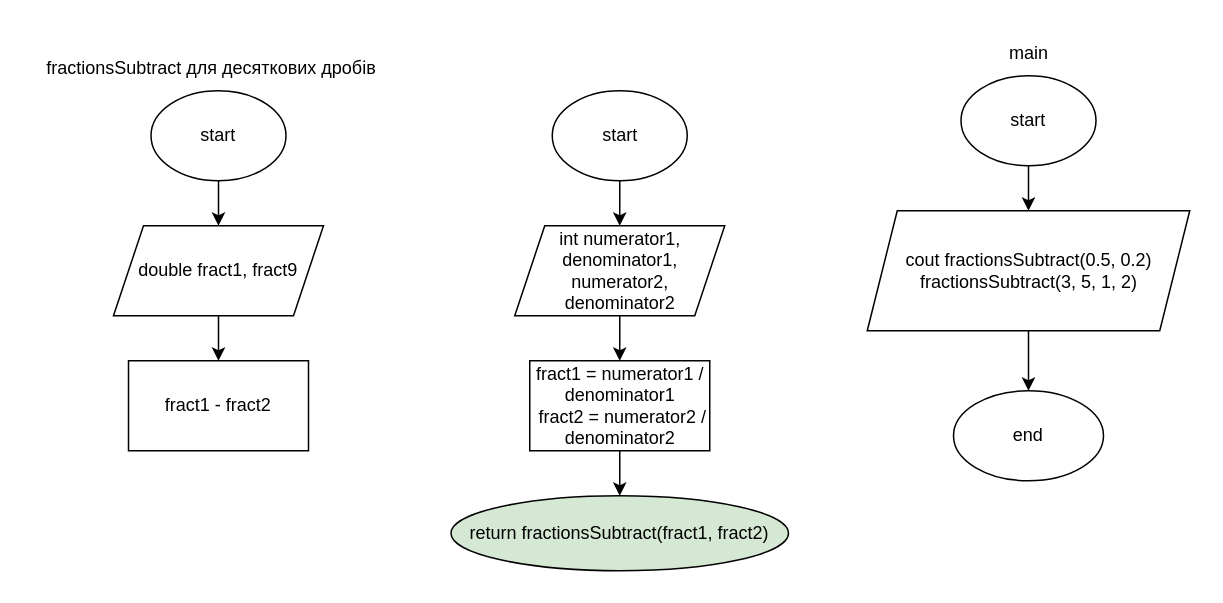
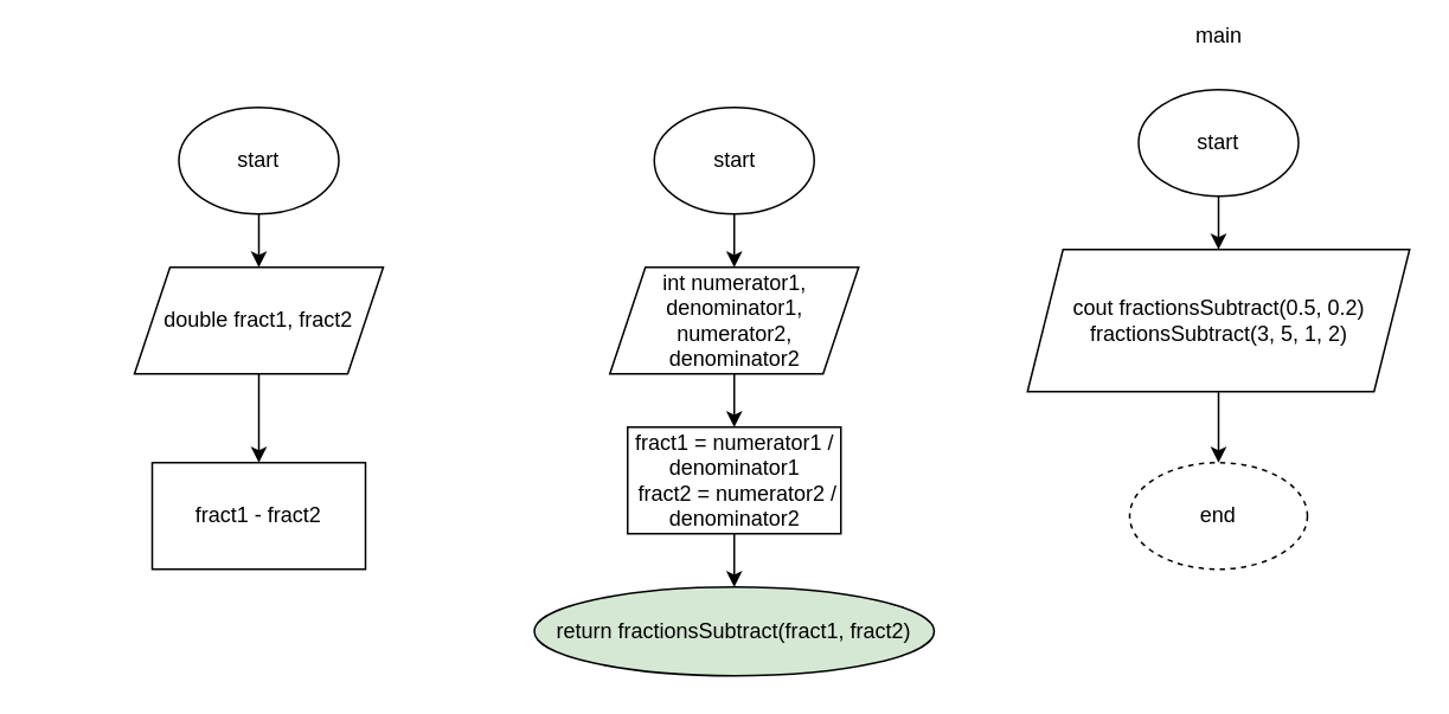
  <mxCell id="0" />
  <mxCell id="1" parent="0" />
  <mxCell id="2" value="" style="edgeStyle=orthogonalEdgeStyle;rounded=0;orthogonalLoop=1;jettySize=auto;html=1;" edge="1" parent="1" source="3" target="8"><mxGeometry relative="1" as="geometry" /></mxCell>
  <mxCell id="3" value="start" style="ellipse;whiteSpace=wrap;html=1;" vertex="1" parent="1"><mxGeometry x="100" y="60" width="90" height="60" as="geometry" /></mxCell>
  <mxCell id="4" value="" style="edgeStyle=orthogonalEdgeStyle;rounded=0;orthogonalLoop=1;jettySize=auto;html=1;" edge="1" parent="1" source="5" target="19"><mxGeometry relative="1" as="geometry" /></mxCell>
  <mxCell id="5" value="start" style="ellipse;whiteSpace=wrap;html=1;" vertex="1" parent="1"><mxGeometry x="640" y="50" width="90" height="60" as="geometry" /></mxCell>
- <mxCell id="6" value="fractionsSubtract для десяткових дробів" style="text;html=1;align=center;verticalAlign=middle;resizable=0;points=[];autosize=1;strokeColor=none;fillColor=none;" vertex="1" parent="1"><mxGeometry x="20" y="30" width="240" height="30" as="geometry" /></mxCell>
  <mxCell id="7" value="" style="edgeStyle=orthogonalEdgeStyle;rounded=0;orthogonalLoop=1;jettySize=auto;html=1;" edge="1" parent="1" source="8" target="9"><mxGeometry relative="1" as="geometry" /></mxCell>
- <mxCell id="8" value="double fract1, fract9" style="shape=parallelogram;perimeter=parallelogramPerimeter;whiteSpace=wrap;html=1;fixedSize=1;" vertex="1" parent="1"><mxGeometry x="75" y="150" width="140" height="60" as="geometry" /></mxCell>
- <mxCell id="9" value="fract1 - fract2" style="rounded=0;whiteSpace=wrap;html=1;" vertex="1" parent="1"><mxGeometry x="85" y="240" width="120" height="60" as="geometry" /></mxCell>
+ <mxCell id="8" value="double fract1, fract2" style="shape=parallelogram;perimeter=parallelogramPerimeter;whiteSpace=wrap;html=1;fixedSize=1;" vertex="1" parent="1"><mxGeometry x="75" y="150" width="140" height="60" as="geometry" /></mxCell>
+ <mxCell id="9" value="fract1 - fract2" style="rounded=0;whiteSpace=wrap;html=1;" vertex="1" parent="1"><mxGeometry x="85" y="260" width="120" height="60" as="geometry" /></mxCell>
  <mxCell id="10" value="" style="edgeStyle=orthogonalEdgeStyle;rounded=0;orthogonalLoop=1;jettySize=auto;html=1;" edge="1" parent="1" source="11" target="14"><mxGeometry relative="1" as="geometry" /></mxCell>
  <mxCell id="11" value="start" style="ellipse;whiteSpace=wrap;html=1;" vertex="1" parent="1"><mxGeometry x="367.5" y="60" width="90" height="60" as="geometry" /></mxCell>
  <mxCell id="12" value="return fractionsSubtract(fract1, fract2)" style="ellipse;whiteSpace=wrap;html=1;fillColor=#d5e8d4;" vertex="1" parent="1"><mxGeometry x="300" y="330" width="225" height="50" as="geometry" /></mxCell>
  <mxCell id="13" value="" style="edgeStyle=orthogonalEdgeStyle;rounded=0;orthogonalLoop=1;jettySize=auto;html=1;" edge="1" parent="1" source="14" target="16"><mxGeometry relative="1" as="geometry" /></mxCell>
  <mxCell id="14" value="int numerator1, denominator1, numerator2, denominator2" style="shape=parallelogram;perimeter=parallelogramPerimeter;whiteSpace=wrap;html=1;fixedSize=1;" vertex="1" parent="1"><mxGeometry x="342.5" y="150" width="140" height="60" as="geometry" /></mxCell>
  <mxCell id="15" value="" style="edgeStyle=orthogonalEdgeStyle;rounded=0;orthogonalLoop=1;jettySize=auto;html=1;" edge="1" parent="1" source="16" target="12"><mxGeometry relative="1" as="geometry" /></mxCell>
  <mxCell id="16" value="fract1 = numerator1 / denominator1&lt;div&gt;&amp;nbsp;fract2 = numerator2 / denominator2&lt;/div&gt;" style="rounded=0;whiteSpace=wrap;html=1;" vertex="1" parent="1"><mxGeometry x="352.5" y="240" width="120" height="60" as="geometry" /></mxCell>
- <mxCell id="17" value="main" style="text;html=1;align=center;verticalAlign=middle;resizable=0;points=[];autosize=1;strokeColor=none;fillColor=none;" vertex="1" parent="1"><mxGeometry x="660" y="20" width="50" height="30" as="geometry" /></mxCell>
+ <mxCell id="17" value="main" style="text;html=1;align=center;verticalAlign=middle;resizable=0;points=[];autosize=1;strokeColor=none;fillColor=none;" vertex="1" parent="1"><mxGeometry x="660" y="5" width="50" height="30" as="geometry" /></mxCell>
  <mxCell id="18" value="" style="edgeStyle=orthogonalEdgeStyle;rounded=0;orthogonalLoop=1;jettySize=auto;html=1;" edge="1" parent="1" source="19" target="20"><mxGeometry relative="1" as="geometry" /></mxCell>
  <mxCell id="19" value="cout fractionsSubtract(0.5, 0.2) fractionsSubtract(3, 5, 1, 2)" style="shape=parallelogram;perimeter=parallelogramPerimeter;whiteSpace=wrap;html=1;fixedSize=1;" vertex="1" parent="1"><mxGeometry x="577.5" y="140" width="215" height="80" as="geometry" /></mxCell>
- <mxCell id="20" value="end" style="ellipse;whiteSpace=wrap;html=1;" vertex="1" parent="1"><mxGeometry x="635" y="260" width="100" height="60" as="geometry" /></mxCell>
+ <mxCell id="20" value="end" style="ellipse;whiteSpace=wrap;html=1;dashed=1;" vertex="1" parent="1"><mxGeometry x="635" y="260" width="100" height="60" as="geometry" /></mxCell>
